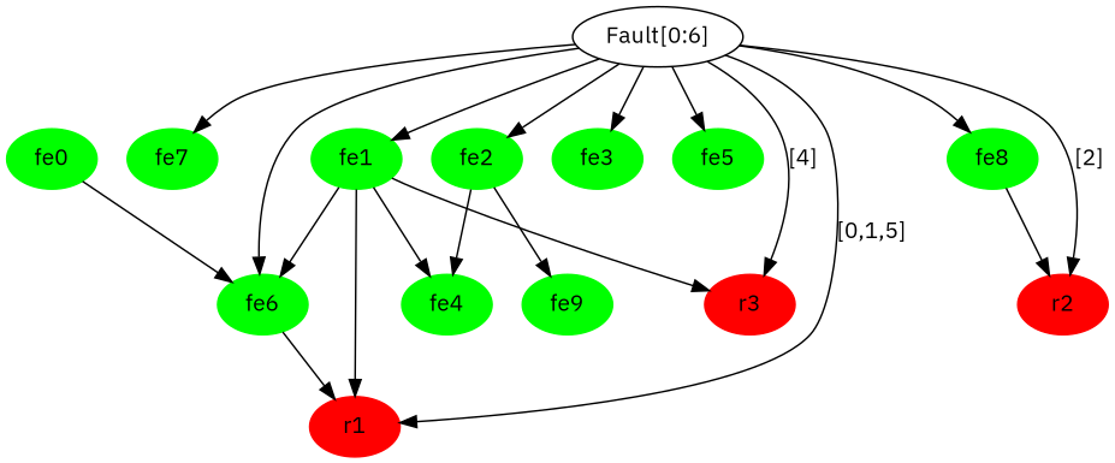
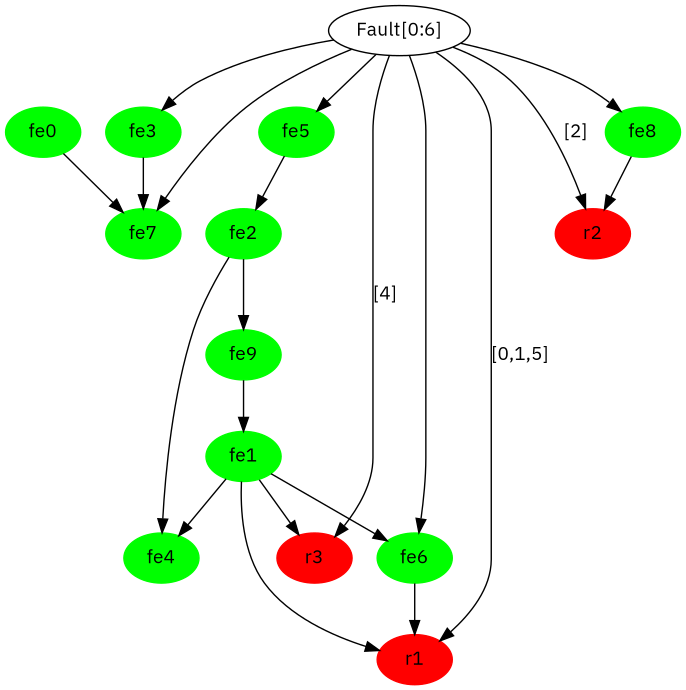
  digraph {
    fontname="IBM Plex Sans"
    node [color=green fontname="IBM Plex Sans" style=filled]
    edge [fontname="IBM Plex Sans"]
    n1 [label=fe0]
    n2 [label=fe7]
    n3 [label=fe1]
    n4 [label=fe6]
    n5 [label=fe2]
    n6 [label=fe4]
    n7 [label=fe3]
    n8 [label=fe5]
    n9 [label=fe8]
    n10 [label=fe9]
    n11 [color=red label=r1]
    n12 [color=red label=r2]
    n13 [color=red label=r3]
    n14 [label="Fault[0:6]" color="" style=""]
    subgraph sub_1 {
      label=features
      n1
      n2
      n3
      n4
      n5
      n6
      n7
      n8
      n9
      n10
    }
    subgraph sub_2 {
      label=residuals
      n11
      n12
      n13
    }
-   n1 -> n4
+   n1 -> n2
    n3 -> n4
    n3 -> n6
    n3 -> n11
    n3 -> n13
    n4 -> n11
    n5 -> n6
    n5 -> n10
+   n7 -> n2
    n9 -> n12
    n14 -> n2
-   n14 -> n3
+   n10 -> n3
    n14 -> n4
-   n14 -> n5
+   n8 -> n5
    n14 -> n7
    n14 -> n8
    n14 -> n9
    n14 -> n11 [label="[0,1,5]"]
    n14 -> n12 [label="[2]"]
    n14 -> n13 [label="[4]"]
  }
